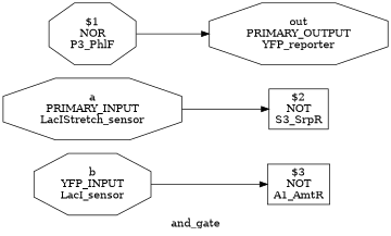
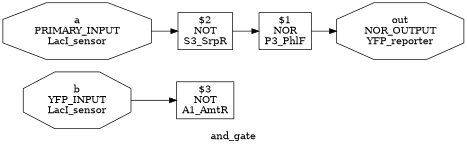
  digraph {
    fontname="DejaVu Serif"
    label=and_gate
    rankdir=LR
    remincross=true
    splines=ortho
    node [fontname="DejaVu Serif" shape=octagon]
    edge [fontname="DejaVu Serif"]
    n1 [label="b\nYFP_INPUT\nLacI_sensor"]
-   n2 [label="a\nPRIMARY_INPUT\nLacIStretch_sensor"]
-   n3 [label="out\nPRIMARY_OUTPUT\nYFP_reporter"]
+   n2 [label="a\nPRIMARY_INPUT\nLacI_sensor"]
+   n3 [label="out\nNOR_OUTPUT\nYFP_reporter"]
    n4 [label="$3\nNOT\nA1_AmtR" shape=box]
    n5 [label="$2\nNOT\nS3_SrpR" shape=box]
-   n6 [label="$1\nNOR\nP3_PhlF"]
+   n6 [label="$1\nNOR\nP3_PhlF" shape=box]
    subgraph sub_1 {
      rank=same
      n1
      n2
    }
    subgraph sub_2 {
      rank=same
      n3
    }
    n1 -> n4
    n2 -> n5
+   n5 -> n6
    n6 -> n3
  }
